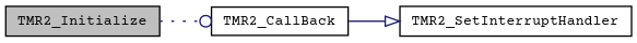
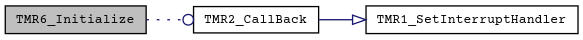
  digraph {
    fontname="Courier Prime"
    rankdir=LR
    node [color=black fillcolor=white fontname="Courier Prime" fontsize=10 shape=record style=filled]
    edge [color=midnightblue fontname="Courier Prime" fontsize=10 labelfontname=Helvetica labelfontsize=10]
-   n1 [fillcolor=grey75 fontcolor=black height=0.2 label=TMR2_Initialize width=0.4]
+   n1 [fillcolor=grey75 fontcolor=black height=0.2 label=TMR6_Initialize width=0.4]
    n2 [height=0.2 label=TMR2_CallBack width=0.4]
-   n3 [height=0.2 label=TMR2_SetInterruptHandler width=0.4]
+   n3 [height=0.2 label=TMR1_SetInterruptHandler width=0.4]
    n1 -> n2 [arrowhead=odot style=dotted]
    n2 -> n3 [arrowhead=onormal style=solid]
  }
